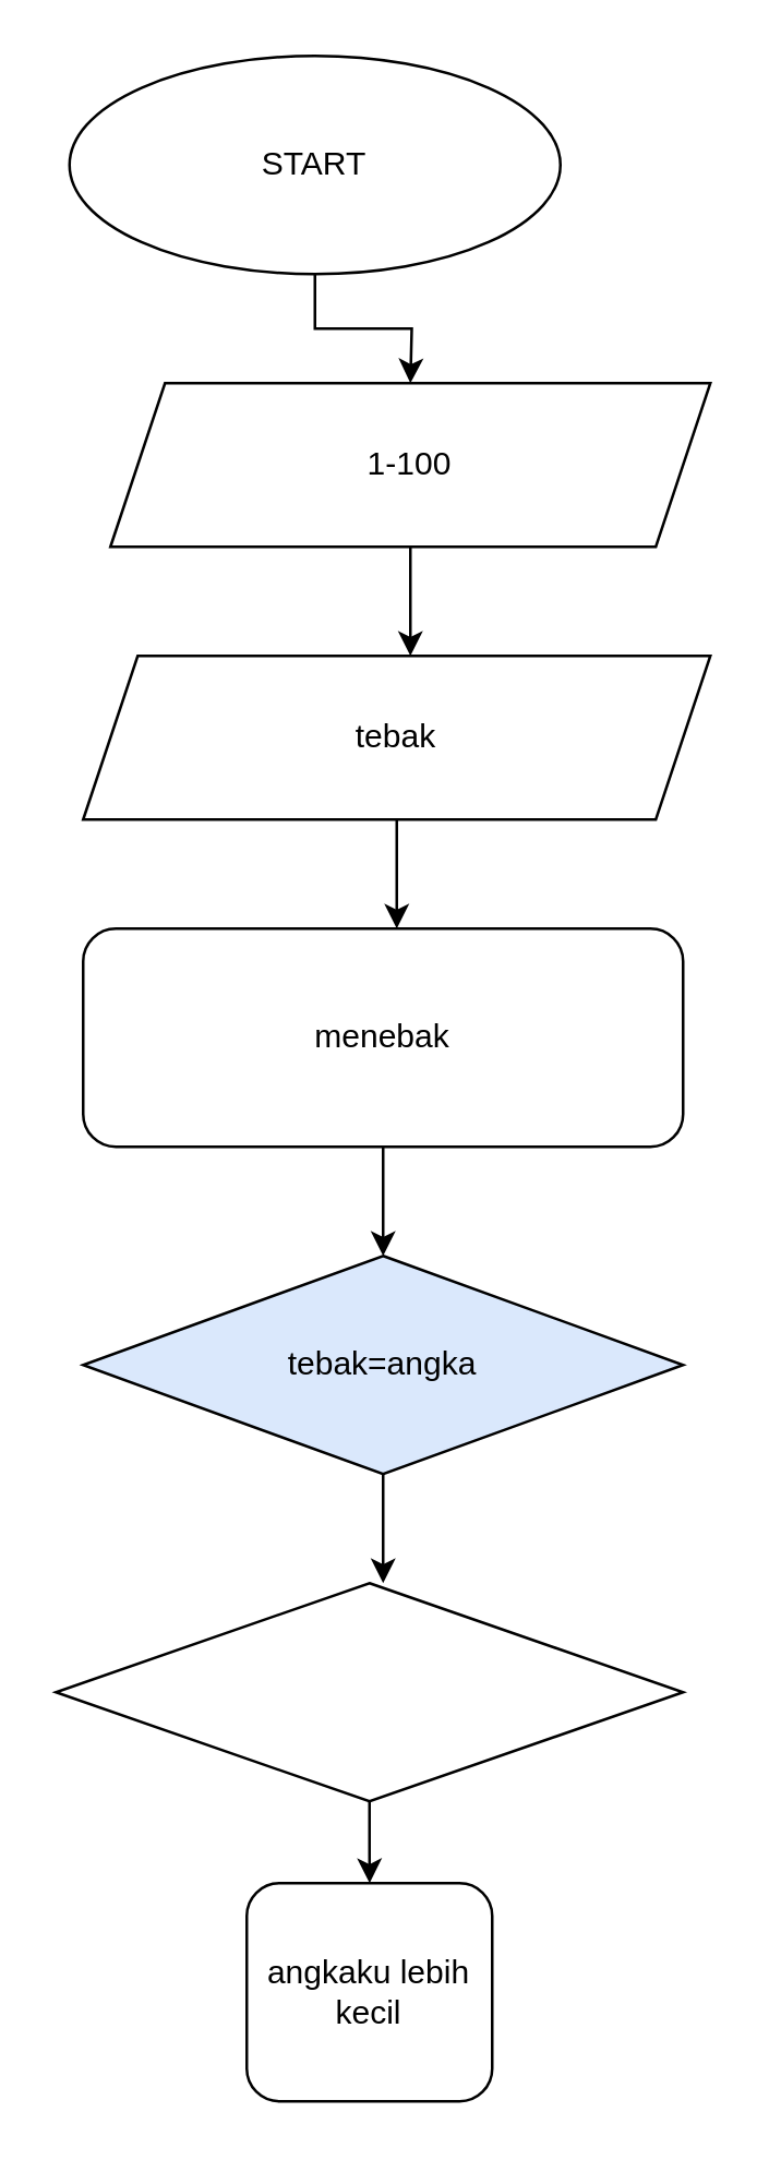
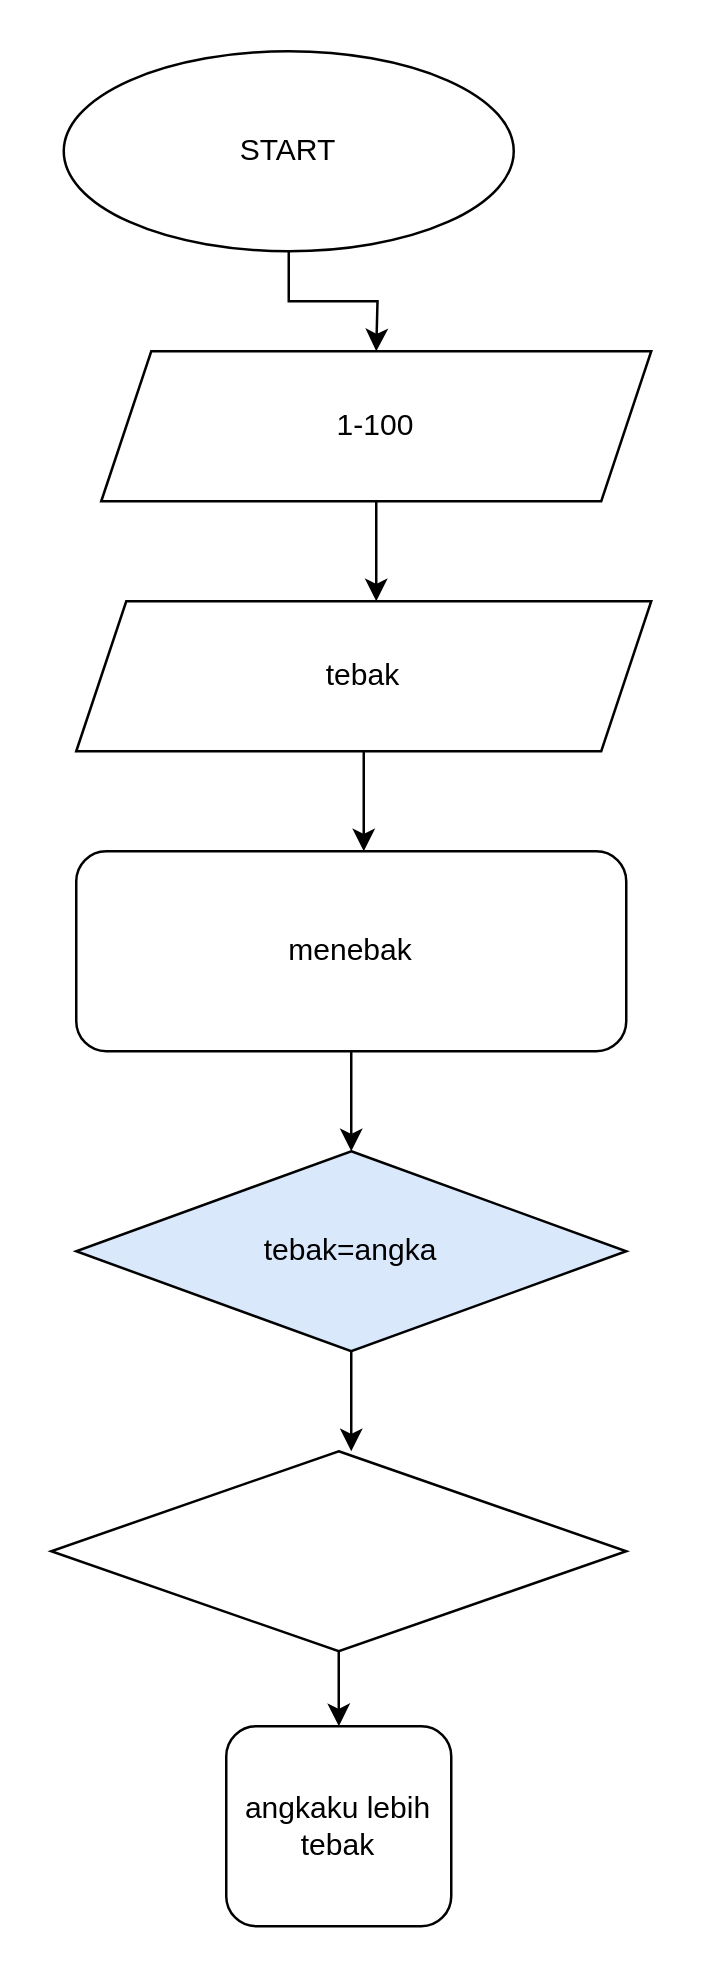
  <mxCell id="0" />
  <mxCell id="1" parent="0" />
  <mxCell id="2" style="edgeStyle=orthogonalEdgeStyle;rounded=0;orthogonalLoop=1;jettySize=auto;html=1;" edge="1" parent="1" source="3"><mxGeometry relative="1" as="geometry"><mxPoint x="150" y="140" as="targetPoint" /></mxGeometry></mxCell>
  <mxCell id="3" value="START" style="ellipse;whiteSpace=wrap;html=1;" vertex="1" parent="1"><mxGeometry x="25" y="20" width="180" height="80" as="geometry" /></mxCell>
  <mxCell id="4" style="edgeStyle=orthogonalEdgeStyle;rounded=0;orthogonalLoop=1;jettySize=auto;html=1;" edge="1" parent="1" source="5"><mxGeometry relative="1" as="geometry"><mxPoint x="150" y="240" as="targetPoint" /></mxGeometry></mxCell>
  <mxCell id="5" value="1-100" style="shape=parallelogram;perimeter=parallelogramPerimeter;whiteSpace=wrap;html=1;fixedSize=1;" vertex="1" parent="1"><mxGeometry x="40" y="140" width="220" height="60" as="geometry" /></mxCell>
  <mxCell id="6" style="edgeStyle=orthogonalEdgeStyle;rounded=0;orthogonalLoop=1;jettySize=auto;html=1;" edge="1" parent="1" source="7"><mxGeometry relative="1" as="geometry"><mxPoint x="145" y="340" as="targetPoint" /></mxGeometry></mxCell>
  <mxCell id="7" value="tebak" style="shape=parallelogram;perimeter=parallelogramPerimeter;whiteSpace=wrap;html=1;fixedSize=1;" vertex="1" parent="1"><mxGeometry x="30" y="240" width="230" height="60" as="geometry" /></mxCell>
  <mxCell id="8" style="edgeStyle=orthogonalEdgeStyle;rounded=0;orthogonalLoop=1;jettySize=auto;html=1;" edge="1" parent="1" source="9"><mxGeometry relative="1" as="geometry"><mxPoint x="140" y="460" as="targetPoint" /></mxGeometry></mxCell>
  <mxCell id="9" value="menebak" style="rounded=1;whiteSpace=wrap;html=1;" vertex="1" parent="1"><mxGeometry x="30" y="340" width="220" height="80" as="geometry" /></mxCell>
  <mxCell id="10" style="edgeStyle=orthogonalEdgeStyle;rounded=0;orthogonalLoop=1;jettySize=auto;html=1;" edge="1" parent="1" source="11"><mxGeometry relative="1" as="geometry"><mxPoint x="140" y="580" as="targetPoint" /></mxGeometry></mxCell>
  <mxCell id="11" value="tebak=angka" style="rhombus;whiteSpace=wrap;html=1;fillColor=#dae8fc;" vertex="1" parent="1"><mxGeometry x="30" y="460" width="220" height="80" as="geometry" /></mxCell>
  <mxCell id="12" style="edgeStyle=orthogonalEdgeStyle;rounded=0;orthogonalLoop=1;jettySize=auto;html=1;" edge="1" parent="1" source="13"><mxGeometry relative="1" as="geometry"><mxPoint x="135.048" y="690" as="targetPoint" /></mxGeometry></mxCell>
  <mxCell id="13" value="" style="rhombus;whiteSpace=wrap;html=1;" vertex="1" parent="1"><mxGeometry x="20" y="580" width="230" height="80" as="geometry" /></mxCell>
- <mxCell id="14" value="angkaku lebih kecil" style="rounded=1;whiteSpace=wrap;html=1;" vertex="1" parent="1"><mxGeometry x="90" y="690" width="90" height="80" as="geometry" /></mxCell>
+ <mxCell id="14" value="angkaku lebih tebak" style="rounded=1;whiteSpace=wrap;html=1;" vertex="1" parent="1"><mxGeometry x="90" y="690" width="90" height="80" as="geometry" /></mxCell>
